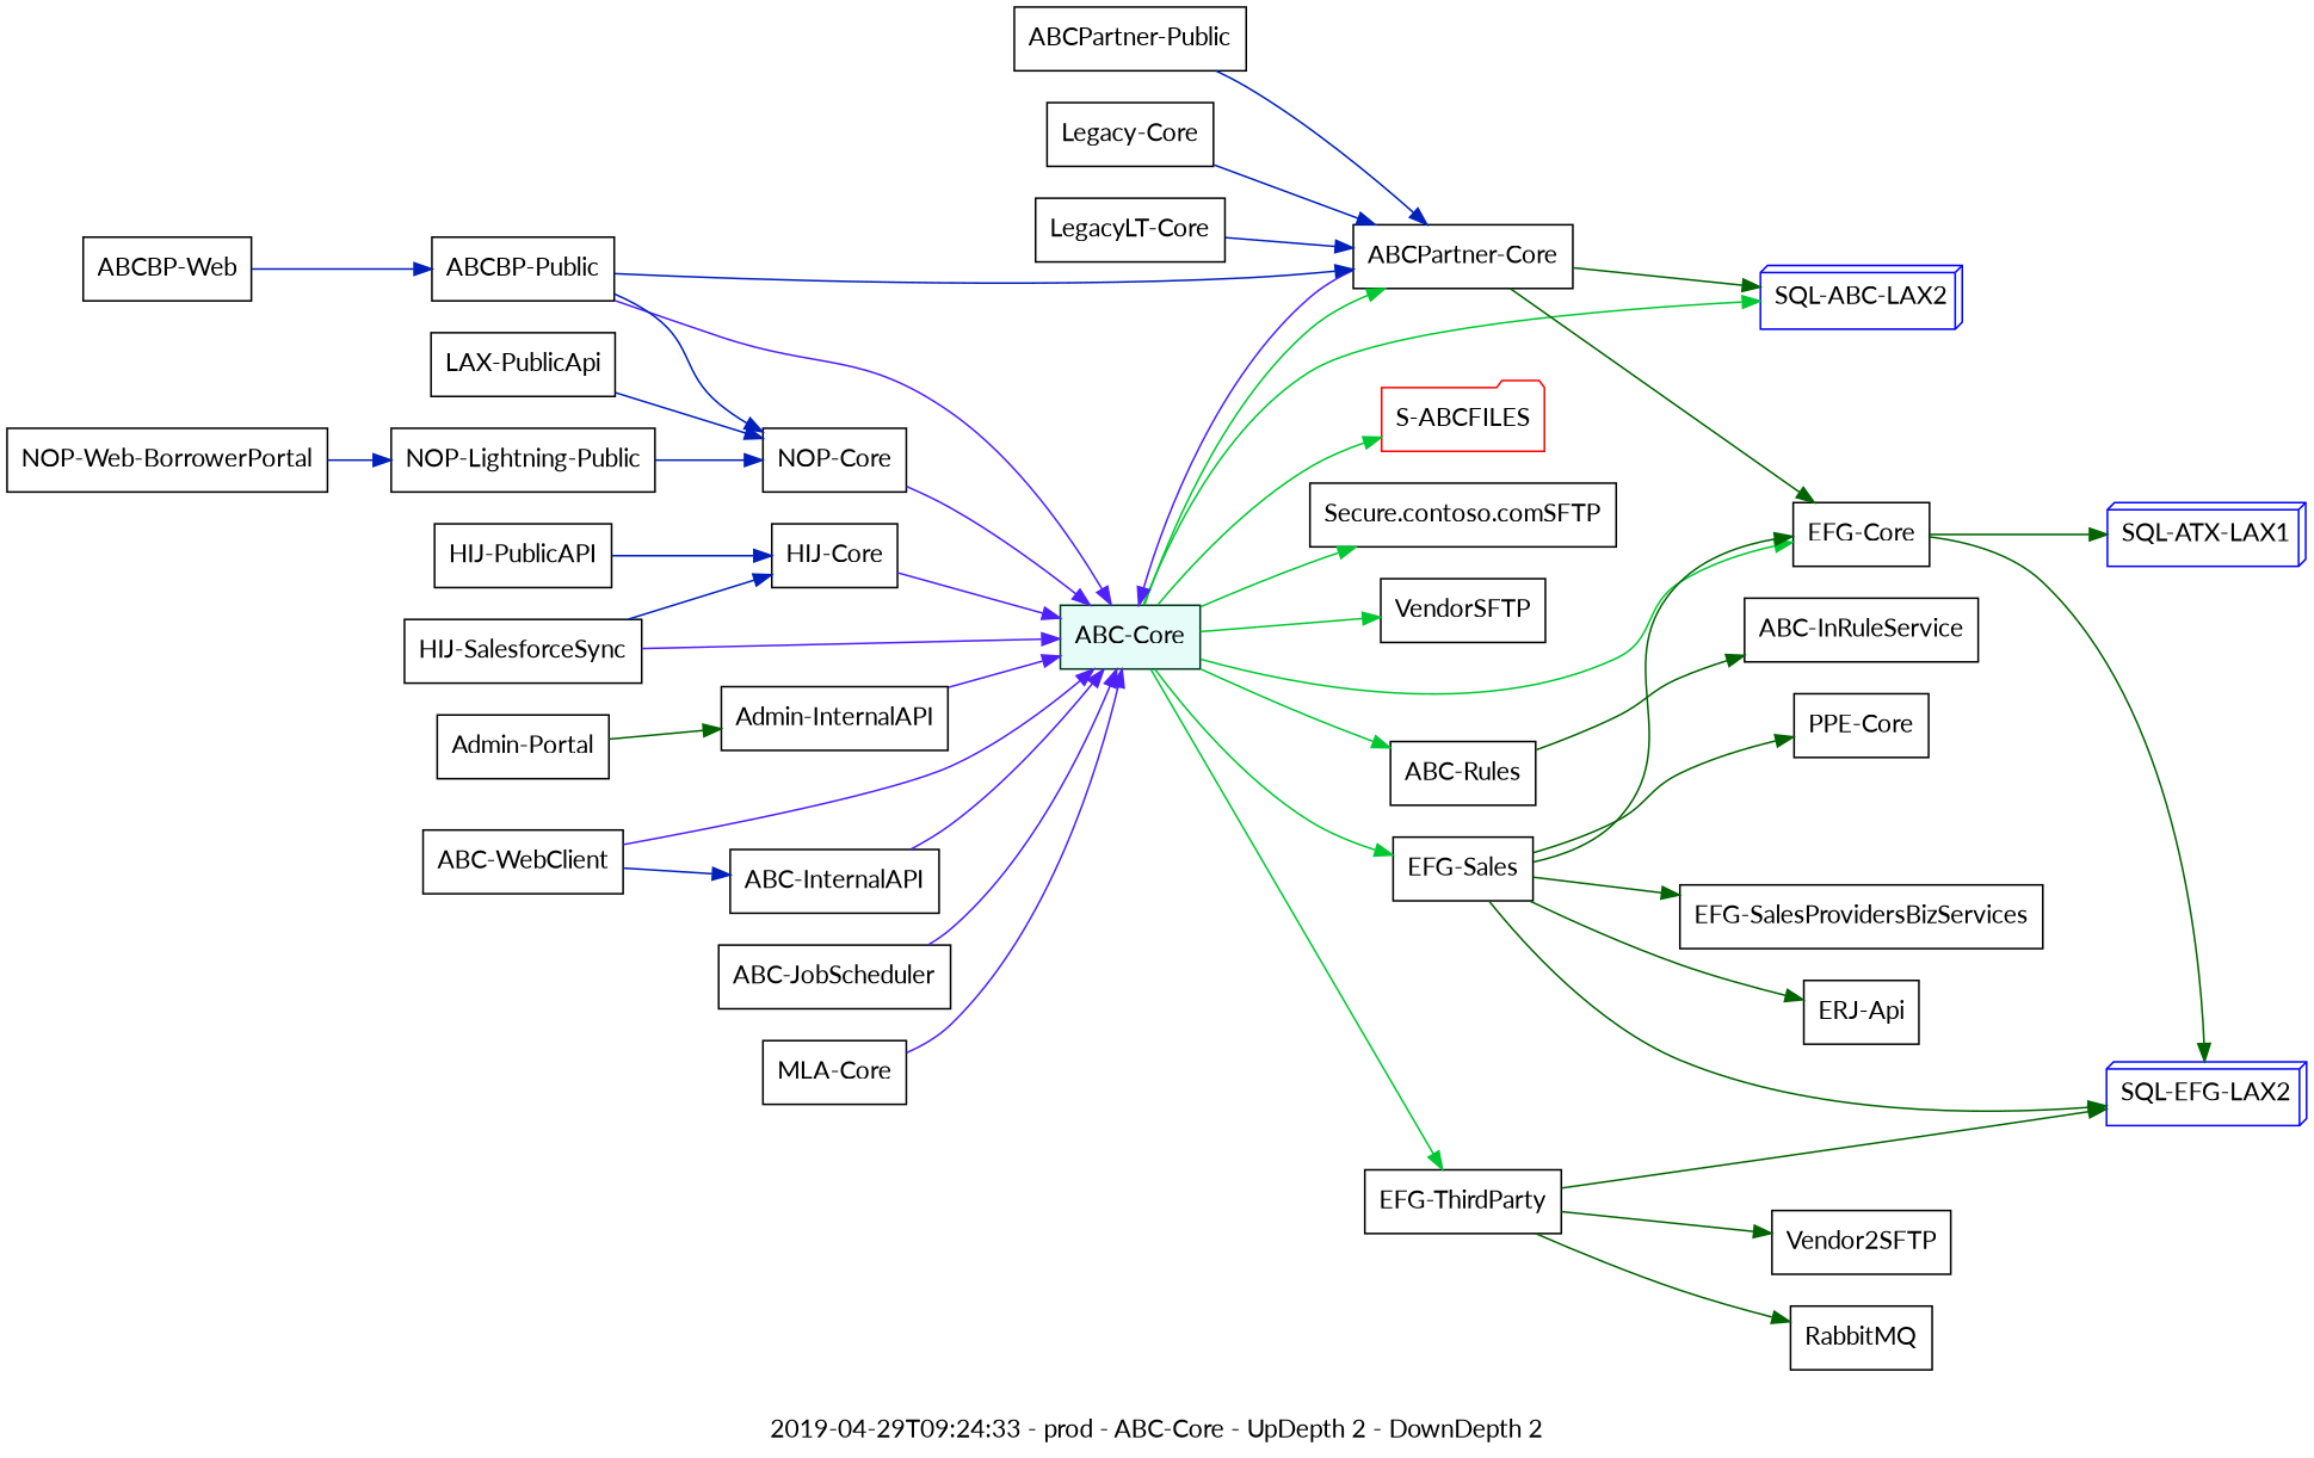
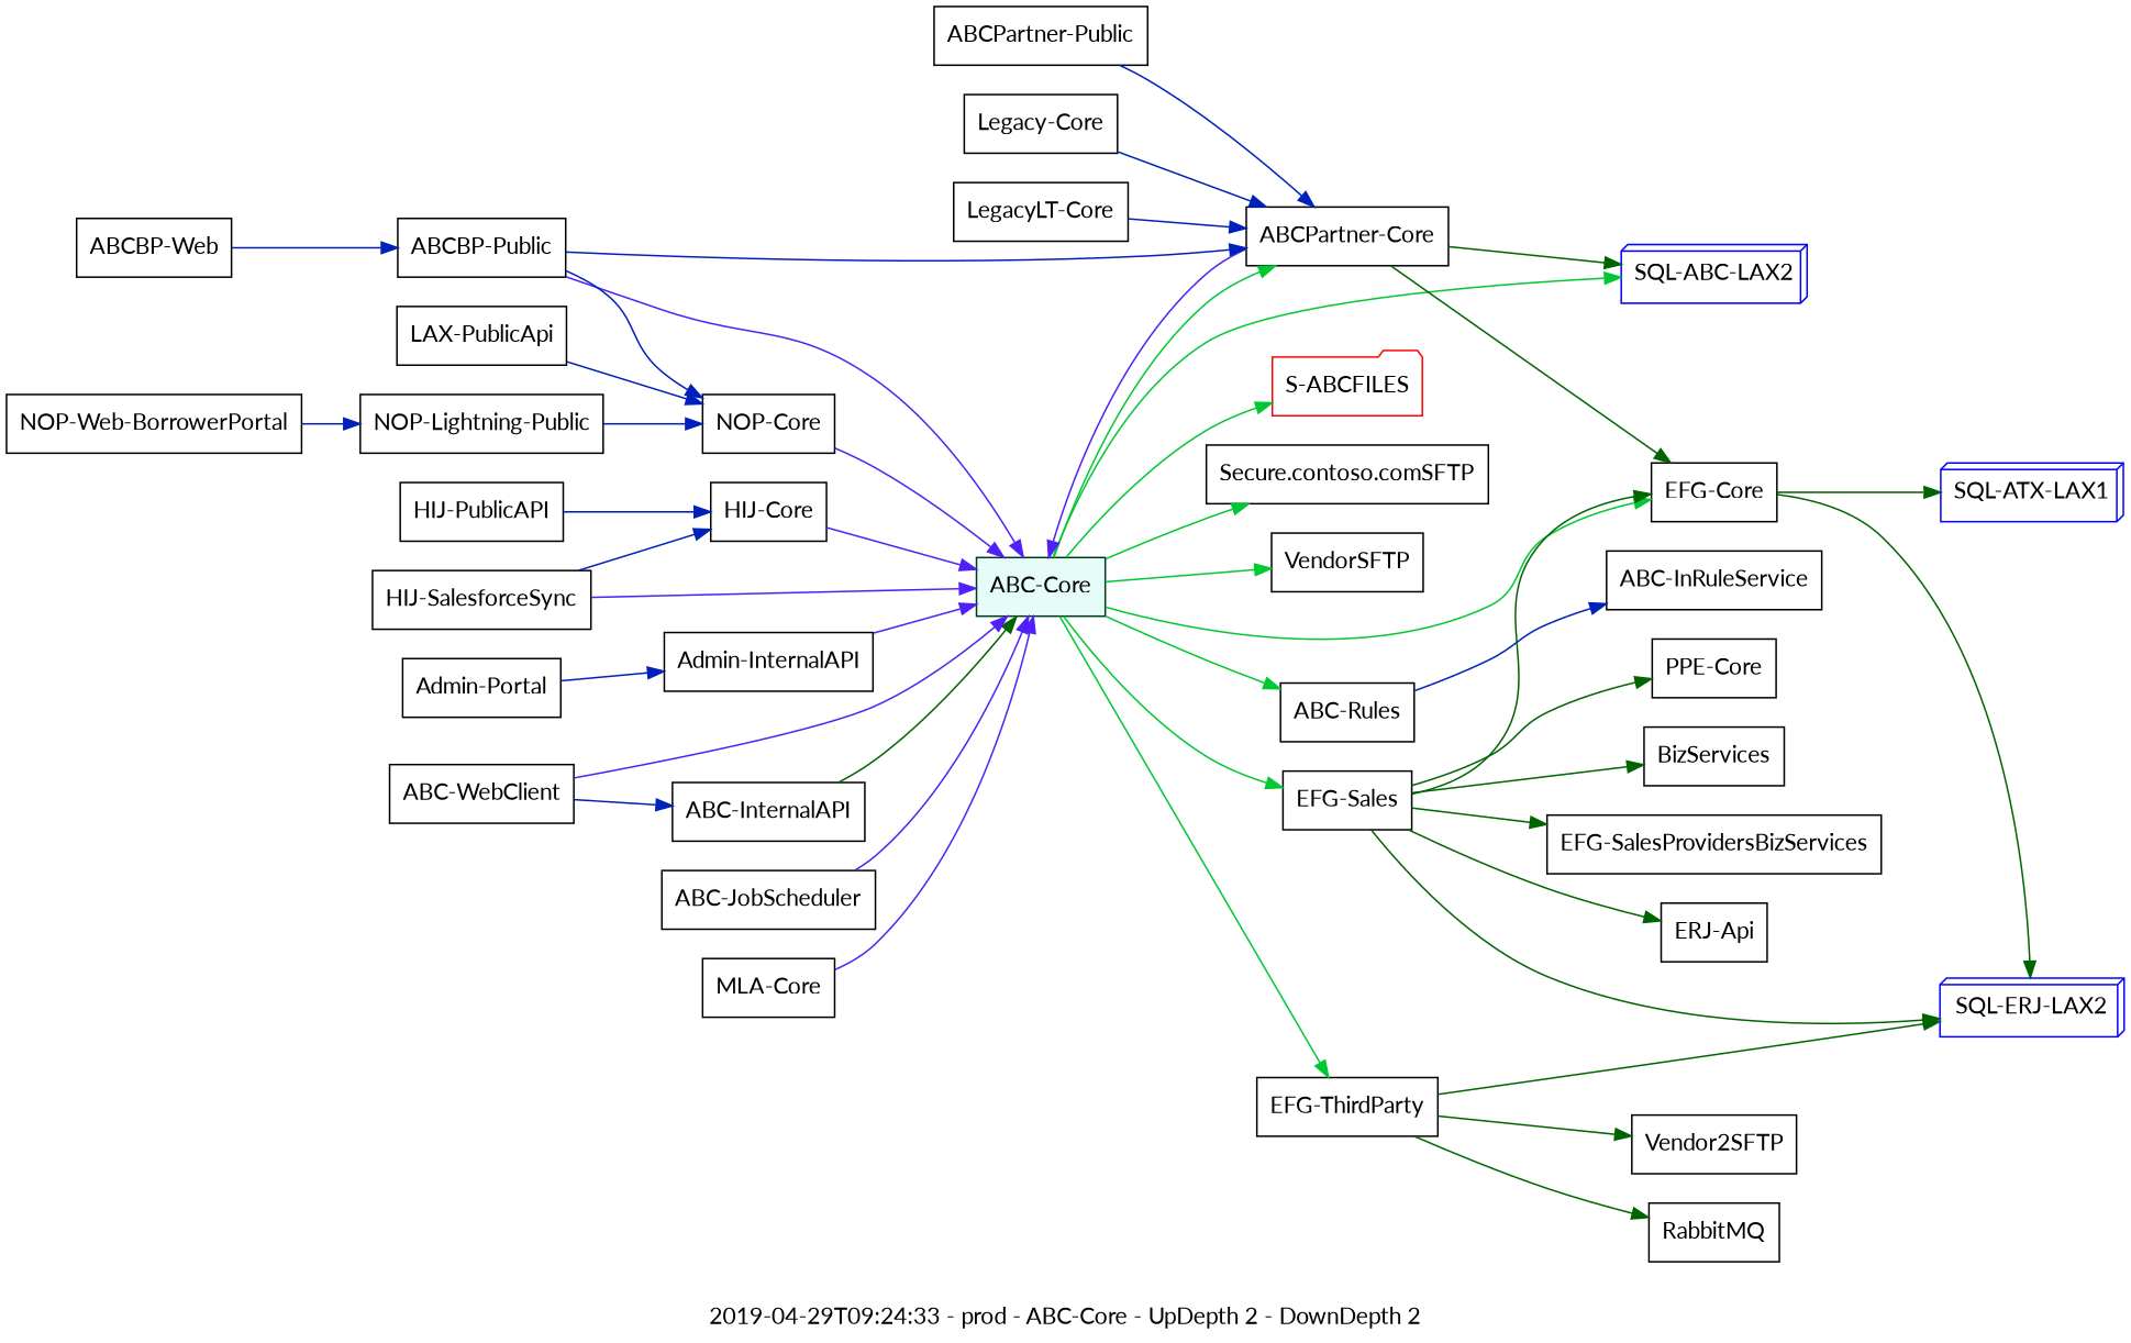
  digraph {
    compound=true
    fontname=Lato
    label="2019-04-29T09:24:33 - prod - ABC-Core - UpDepth 2 - DownDepth 2"
    rankdir=LR
    node [fontname=Lato shape=box]
    edge [color="#006400" fontname=Lato]
    n1 [color="#003a1e" fillcolor="#e5fcf9" label="ABC-Core" style=filled]
    n2 [label="ABCPartner-Core"]
    n3 [label=VendorSFTP]
    n4 [label="ABC-Rules"]
    n5 [label="EFG-Core"]
    n6 [label="EFG-Sales"]
    n7 [label="EFG-ThirdParty"]
    n8 [color=red label="S-ABCFILES" shape=folder]
    n9 [label="Secure.contoso.comSFTP"]
    n10 [color=blue label="SQL-ABC-LAX2" shape=box3d]
    n11 [label="ABC-InRuleService"]
-   n12 [color=blue label="SQL-EFG-LAX2" shape=box3d]
+   n12 [color=blue label="SQL-ERJ-LAX2" shape=box3d]
    n13 [color=blue label="SQL-ATX-LAX1" shape=box3d]
+   n14 [label=BizServices]
    n15 [label="EFG-SalesProvidersBizServices"]
    n16 [label="ERJ-Api"]
    n17 [label="PPE-Core"]
    n18 [label=Vendor2SFTP]
    n19 [label=RabbitMQ]
    n20 [label="ABCBP-Public"]
    n21 [label="NOP-Core"]
    n22 [label="ABC-InternalAPI"]
    n23 [label="ABC-JobScheduler"]
    n24 [label="ABC-WebClient"]
    n25 [label="MLA-Core"]
    n26 [label="HIJ-Core"]
    n27 [label="Admin-InternalAPI"]
    n28 [label="NOP-Lightning-Public"]
    n29 [label="ABCBP-Web"]
    n30 [label="ABCPartner-Public"]
    n31 [label="Legacy-Core"]
    n32 [label="LegacyLT-Core"]
    n33 [label="HIJ-PublicAPI"]
    n34 [label="HIJ-SalesforceSync"]
    n35 [label="Admin-Portal"]
    n36 [label="LAX-PublicApi"]
    n37 [label="NOP-Web-BorrowerPortal"]
    n1 -> n2 [color="#00C832"]
    n1 -> n3 [color="#00C832"]
    n1 -> n4 [color="#00C832"]
    n1 -> n5 [color="#00C832"]
    n1 -> n6 [color="#00C832"]
    n1 -> n7 [color="#00C832"]
    n1 -> n8 [color="#00C832"]
    n1 -> n9 [color="#00C832"]
    n1 -> n10 [color="#00C832"]
    n2 -> n1 [color="#5020FA"]
    n2 -> n5
    n2 -> n10
-   n4 -> n11
+   n4 -> n11 [color="#0020BC"]
    n5 -> n12
    n5 -> n13
    n6 -> n5
    n6 -> n12
+   n6 -> n14
    n6 -> n15
    n6 -> n16
    n6 -> n17
    n7 -> n12
    n7 -> n18
    n7 -> n19
    n20 -> n1 [color="#5020FA"]
    n20 -> n2 [color="#0020BC"]
    n20 -> n21 [color="#0020BC"]
    n21 -> n1 [color="#5020FA"]
-   n22 -> n1 [color="#5020FA"]
+   n22 -> n1
    n23 -> n1 [color="#5020FA"]
    n24 -> n1 [color="#5020FA"]
    n24 -> n22 [color="#0020BC"]
    n25 -> n1 [color="#5020FA"]
    n26 -> n1 [color="#5020FA"]
    n27 -> n1 [color="#5020FA"]
    n28 -> n21 [color="#0020BC"]
    n29 -> n20 [color="#0020BC"]
    n30 -> n2 [color="#0020BC"]
    n31 -> n2 [color="#0020BC"]
    n32 -> n2 [color="#0020BC"]
    n33 -> n26 [color="#0020BC"]
    n34 -> n1 [color="#5020FA"]
    n34 -> n26 [color="#0020BC"]
-   n35 -> n27
+   n35 -> n27 [color="#0020BC"]
    n36 -> n21 [color="#0020BC"]
    n37 -> n28 [color="#0020BC"]
  }
